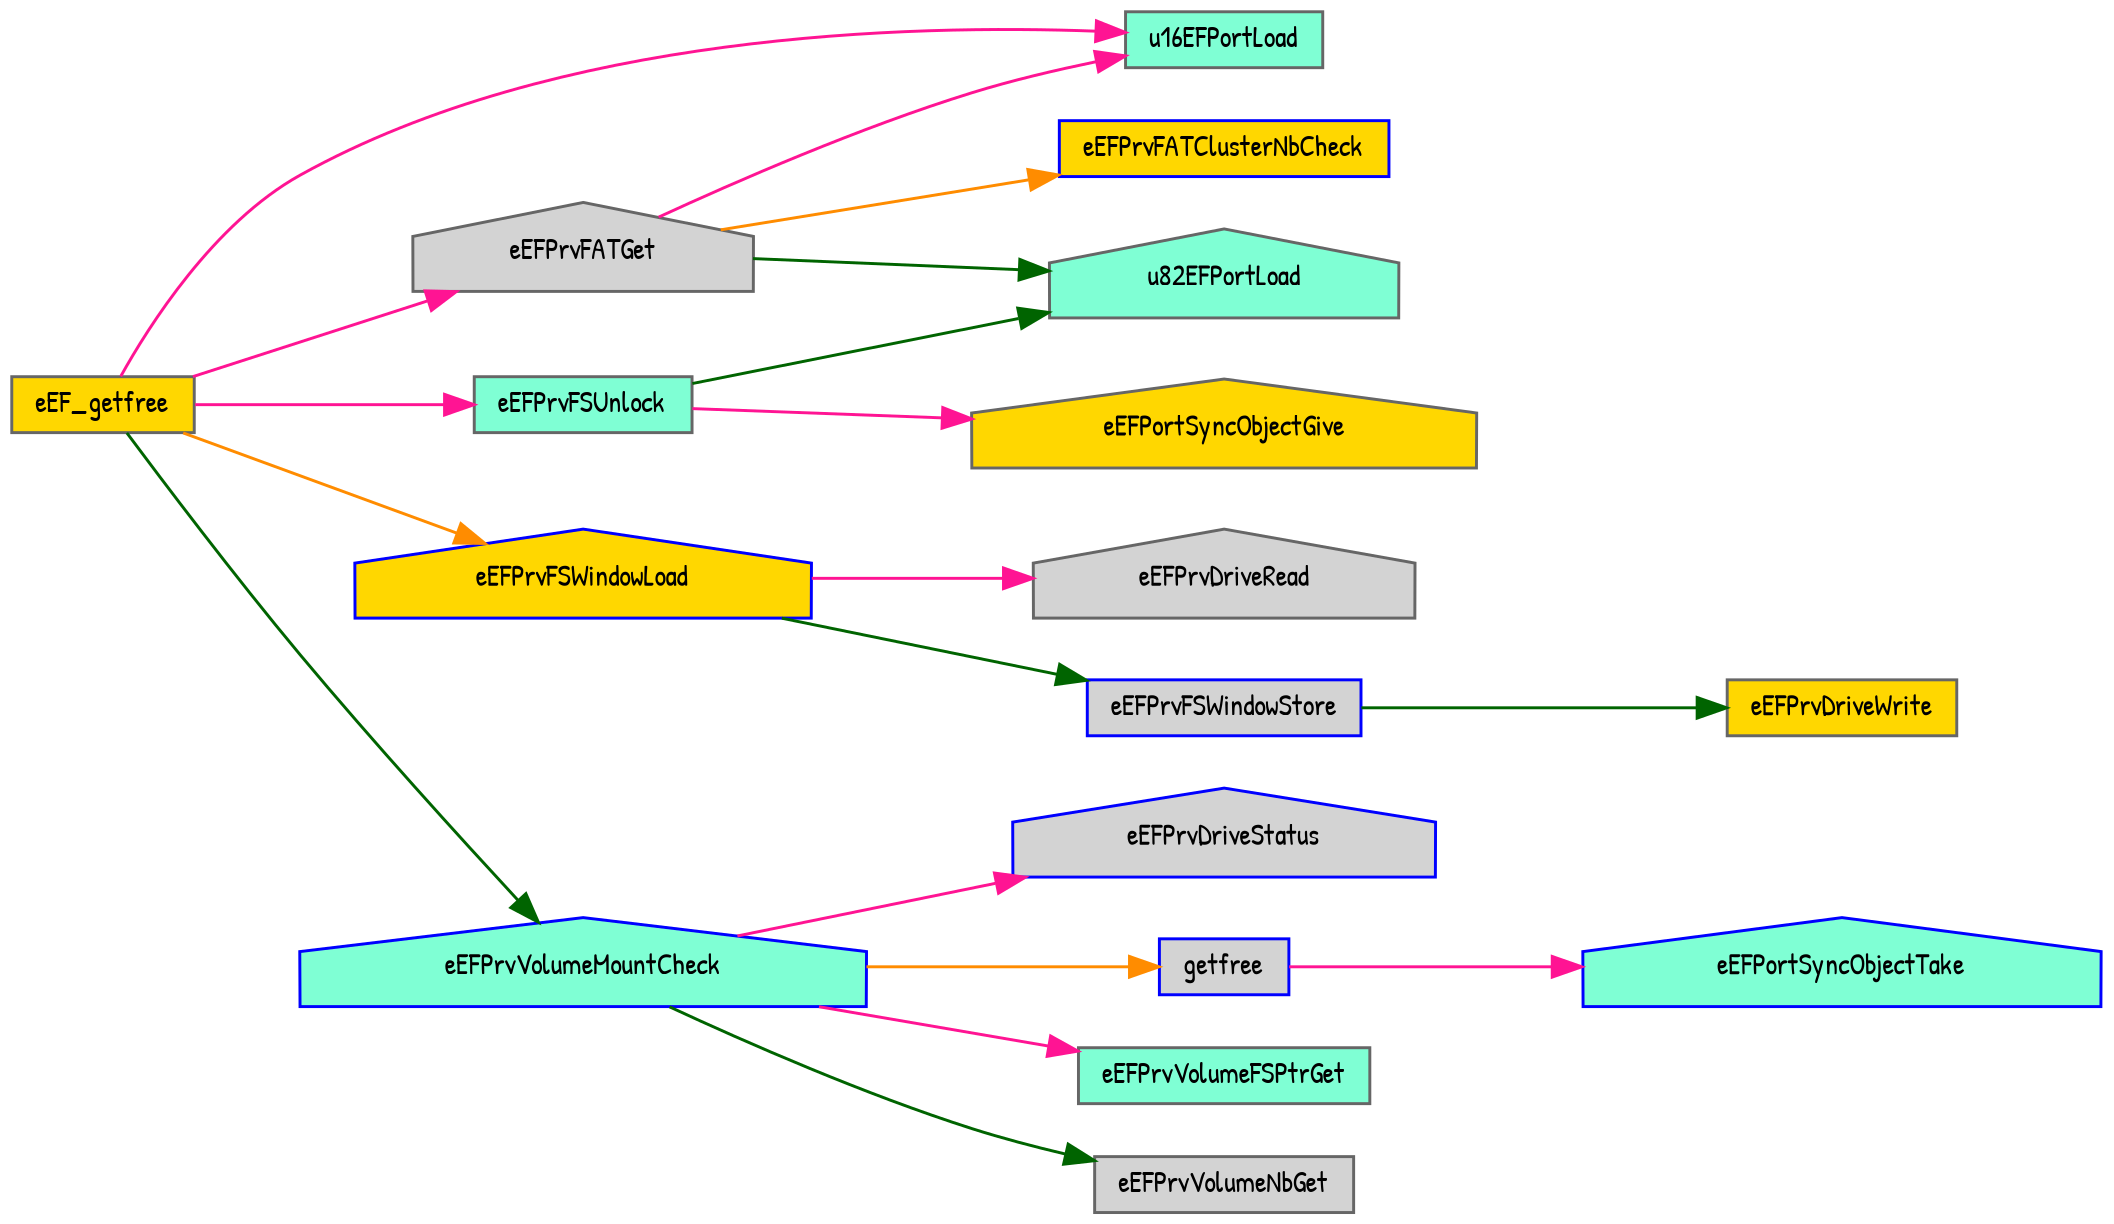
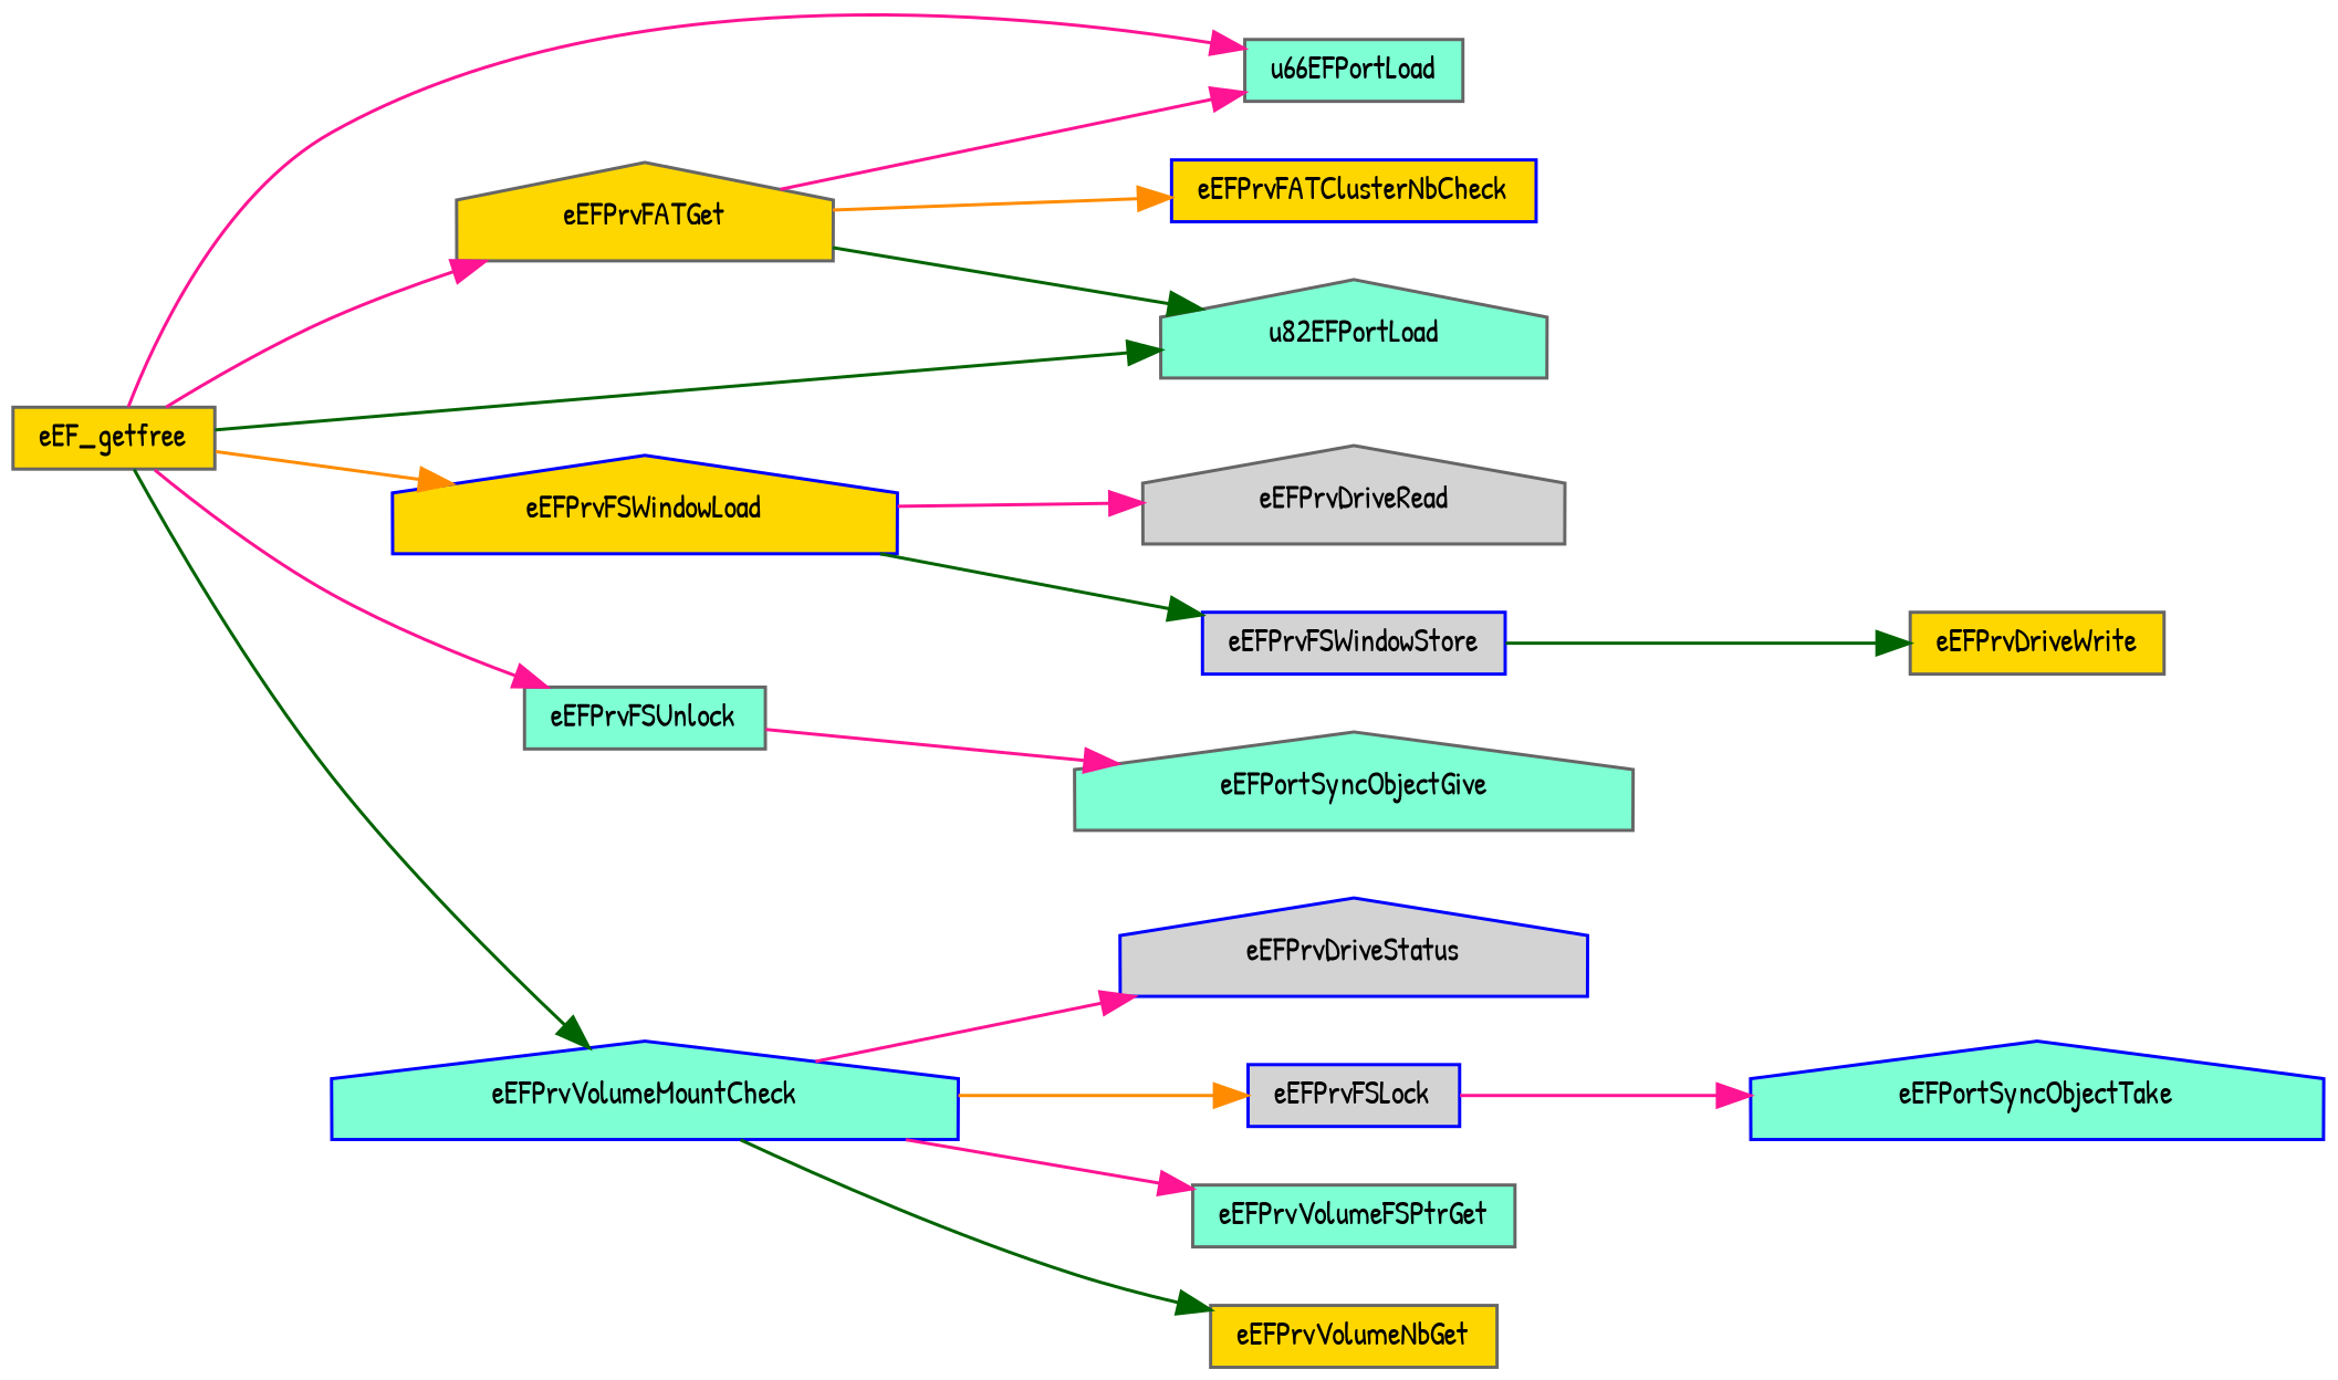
  digraph {
    fontname="Patrick Hand"
    rankdir=LR
    node [color=gray40 fillcolor=aquamarine fontname="Patrick Hand" fontsize=10 shape=box style=filled]
    edge [color=deeppink fontname="Patrick Hand" fontsize=10 labelfontname=Helvetica labelfontsize=10 style=solid]
    n1 [fillcolor=gold fontcolor=black height=0.2 label=eEF_getfree width=0.4]
-   n2 [fillcolor=lightgrey height=0.2 label=eEFPrvFATGet shape=house width=0.4]
+   n2 [fillcolor=gold height=0.2 label=eEFPrvFATGet shape=house width=0.4]
    n3 [color=blue fillcolor=gold height=0.2 label=eEFPrvFSWindowLoad shape=house width=0.4]
-   n4 [height=0.2 label=u16EFPortLoad width=0.4]
+   n4 [height=0.2 label=u66EFPortLoad width=0.4]
    n5 [height=0.2 label=u82EFPortLoad shape=house width=0.4]
    n6 [height=0.2 label=eEFPrvFSUnlock width=0.4]
    n7 [color=blue height=0.2 label=eEFPrvVolumeMountCheck shape=house width=0.4]
    n8 [color=blue fillcolor=gold height=0.2 label=eEFPrvFATClusterNbCheck width=0.4]
    n9 [fillcolor=lightgrey height=0.2 label=eEFPrvDriveRead shape=house width=0.4]
    n10 [color=blue fillcolor=lightgrey height=0.2 label=eEFPrvFSWindowStore width=0.4]
-   n11 [fillcolor=gold height=0.2 label=eEFPortSyncObjectGive shape=house width=0.4]
+   n11 [height=0.2 label=eEFPortSyncObjectGive shape=house width=0.4]
    n12 [color=blue fillcolor=lightgrey height=0.2 label=eEFPrvDriveStatus shape=house width=0.4]
-   n13 [color=blue fillcolor=lightgrey height=0.2 label=getfree width=0.4]
+   n13 [color=blue fillcolor=lightgrey height=0.2 label=eEFPrvFSLock width=0.4]
    n14 [height=0.2 label=eEFPrvVolumeFSPtrGet width=0.4]
-   n15 [fillcolor=lightgrey height=0.2 label=eEFPrvVolumeNbGet width=0.4]
+   n15 [fillcolor=gold height=0.2 label=eEFPrvVolumeNbGet width=0.4]
    n16 [fillcolor=gold height=0.2 label=eEFPrvDriveWrite width=0.4]
    n17 [color=blue height=0.2 label=eEFPortSyncObjectTake shape=house width=0.4]
    n1 -> n2
    n1 -> n3 [color=darkorange]
    n1 -> n4
-   n6 -> n5 [color=darkgreen]
+   n1 -> n5 [color=darkgreen]
    n1 -> n6
    n1 -> n7 [color=darkgreen]
    n2 -> n4
    n2 -> n5 [color=darkgreen]
    n2 -> n8 [color=darkorange]
    n3 -> n9
    n3 -> n10 [color=darkgreen]
    n6 -> n11
    n7 -> n12
    n7 -> n13 [color=darkorange]
    n7 -> n14
    n7 -> n15 [color=darkgreen]
    n10 -> n16 [color=darkgreen]
    n13 -> n17
  }
